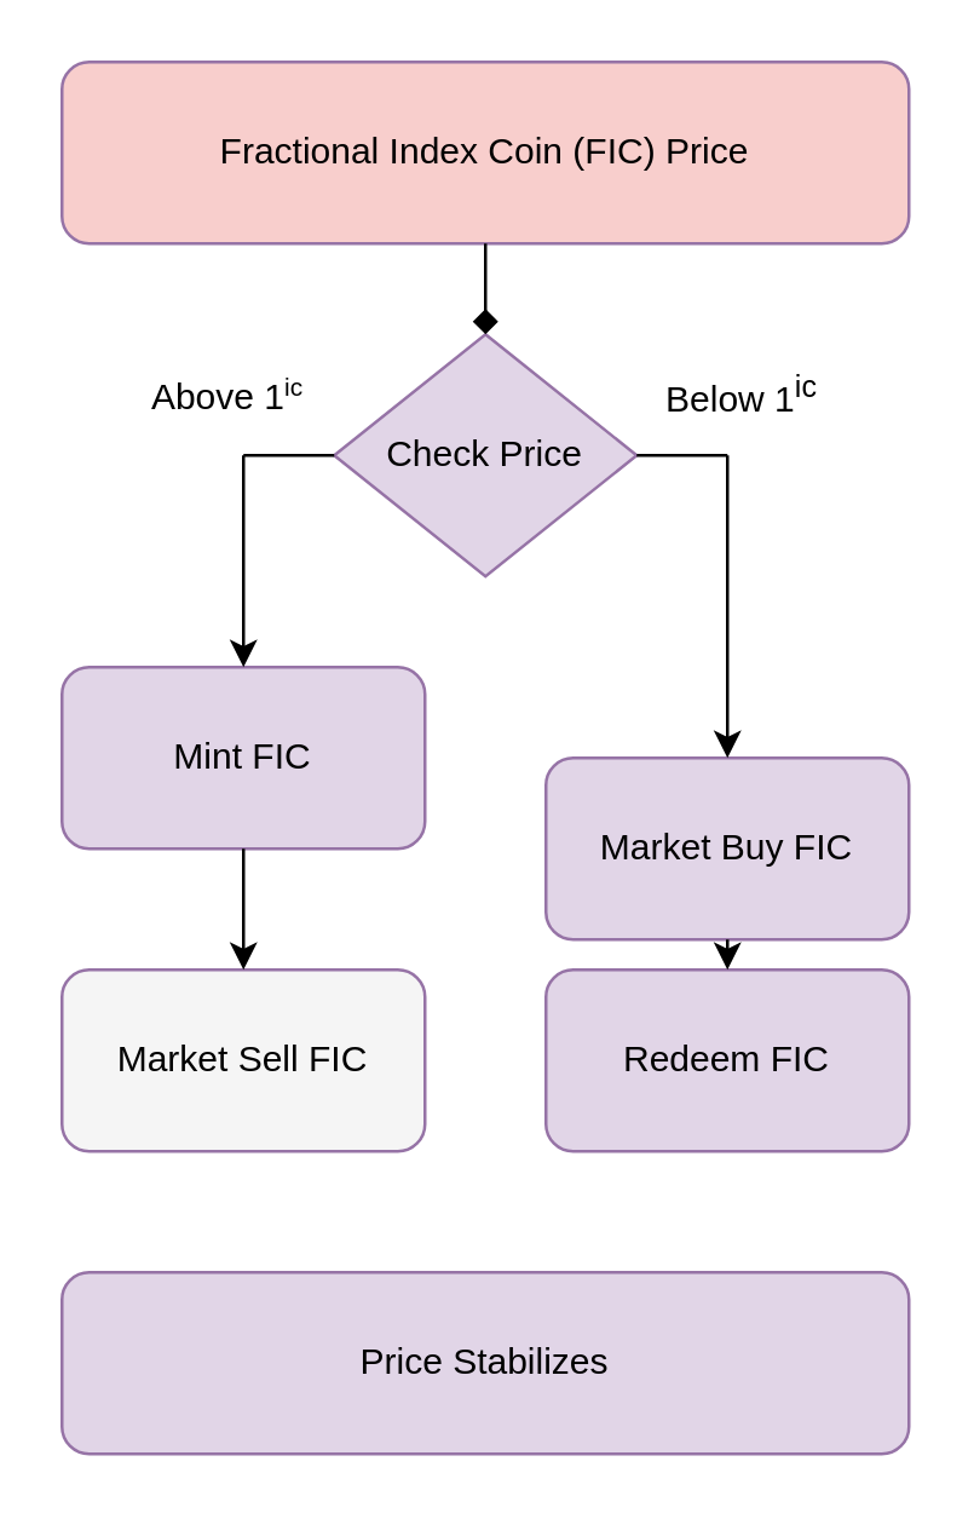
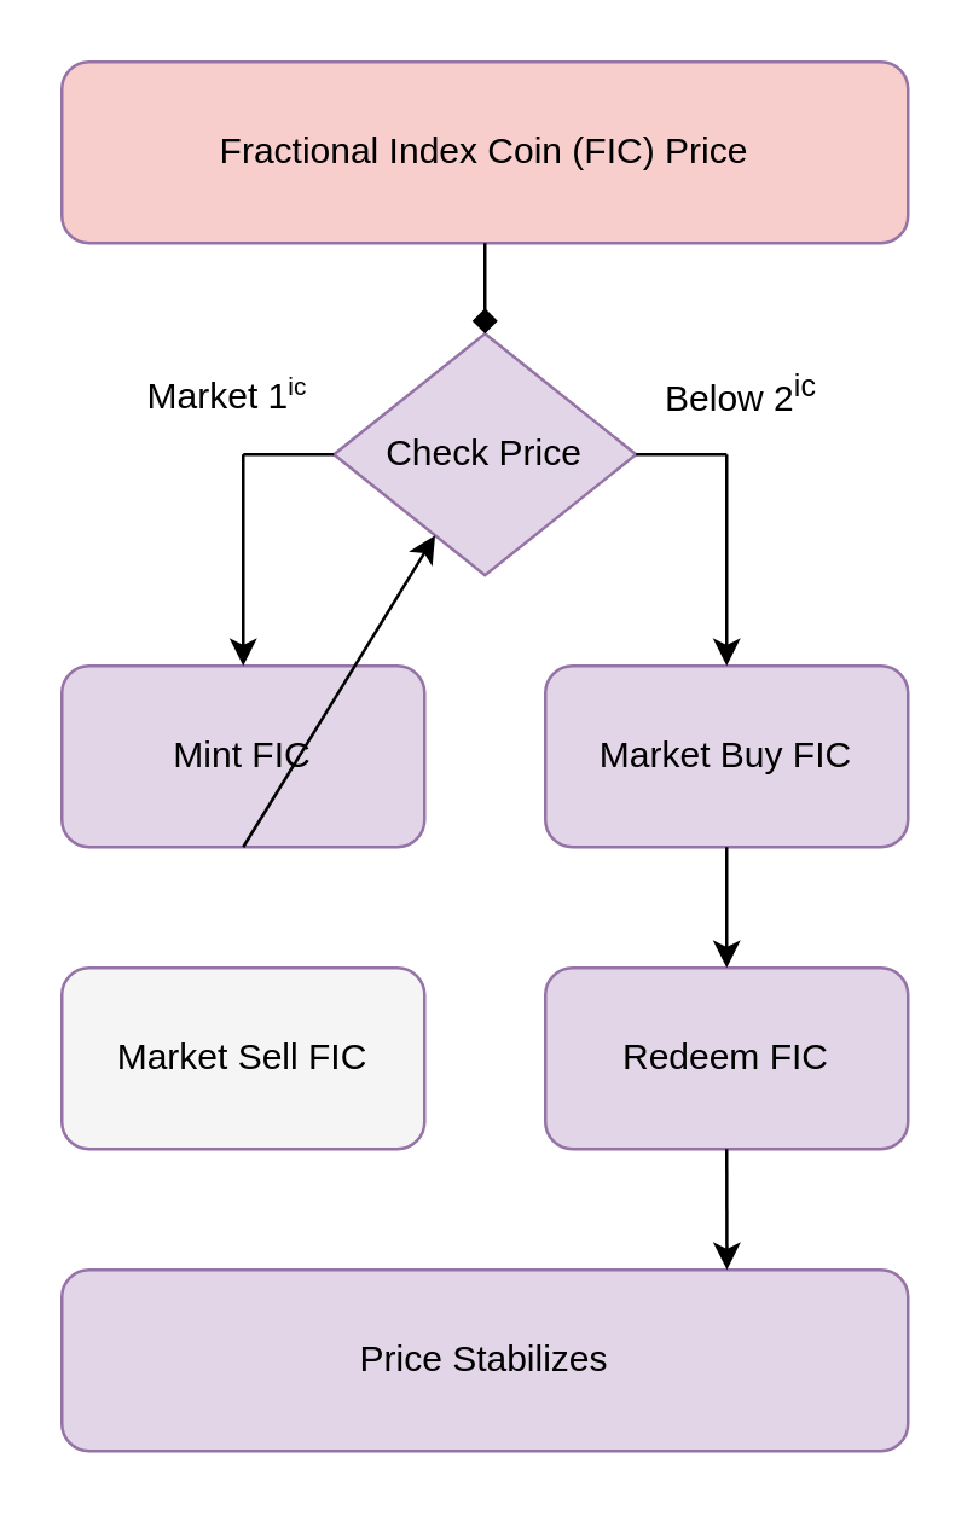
  <mxCell id="0" />
  <mxCell id="1" parent="0" />
  <mxCell id="2" value="Fractional Index Coin (FIC) Price" style="rounded=1;whiteSpace=wrap;html=1;fillColor=#f8cecc;strokeColor=#9673a6;" parent="1" vertex="1"><mxGeometry x="20" y="20" width="280" height="60" as="geometry" /></mxCell>
  <mxCell id="3" value="Mint FIC" style="rounded=1;whiteSpace=wrap;html=1;fillColor=#e1d5e7;strokeColor=#9673a6;" parent="1" vertex="1"><mxGeometry x="20" y="220" width="120" height="60" as="geometry" /></mxCell>
- <mxCell id="4" value="Market Buy FIC" style="rounded=1;whiteSpace=wrap;html=1;fillColor=#e1d5e7;strokeColor=#9673a6;" parent="1" vertex="1"><mxGeometry x="180" y="250" width="120" height="60" as="geometry" /></mxCell>
+ <mxCell id="4" value="Market Buy FIC" style="rounded=1;whiteSpace=wrap;html=1;fillColor=#e1d5e7;strokeColor=#9673a6;" parent="1" vertex="1"><mxGeometry x="180" y="220" width="120" height="60" as="geometry" /></mxCell>
  <mxCell id="5" value="Market Sell FIC" style="rounded=1;whiteSpace=wrap;html=1;fillColor=#f5f5f5;strokeColor=#9673a6;" parent="1" vertex="1"><mxGeometry x="20" y="320" width="120" height="60" as="geometry" /></mxCell>
  <mxCell id="6" value="Redeem FIC" style="rounded=1;whiteSpace=wrap;html=1;fillColor=#e1d5e7;strokeColor=#9673a6;" parent="1" vertex="1"><mxGeometry x="180" y="320" width="120" height="60" as="geometry" /></mxCell>
  <mxCell id="7" value="Price Stabilizes" style="rounded=1;whiteSpace=wrap;html=1;fillColor=#e1d5e7;strokeColor=#9673a6;" parent="1" vertex="1"><mxGeometry x="20" y="420" width="280" height="60" as="geometry" /></mxCell>
  <mxCell id="8" value="Check Price" style="rhombus;whiteSpace=wrap;html=1;fillColor=#e1d5e7;strokeColor=#9673a6;" parent="1" vertex="1"><mxGeometry x="110" y="110" width="100" height="80" as="geometry" /></mxCell>
  <mxCell id="9" value="" style="endArrow=classic;html=1;" parent="1" edge="1"><mxGeometry width="50" height="50" relative="1" as="geometry"><mxPoint x="80" y="150" as="sourcePoint" /><mxPoint x="80" y="220" as="targetPoint" /></mxGeometry></mxCell>
  <mxCell id="10" value="" style="endArrow=classic;html=1;entryX=0.5;entryY=0;entryDx=0;entryDy=0;" parent="1" target="4" edge="1"><mxGeometry width="50" height="50" relative="1" as="geometry"><mxPoint x="240" y="150" as="sourcePoint" /><mxPoint x="310" y="120" as="targetPoint" /></mxGeometry></mxCell>
  <mxCell id="11" value="" style="endArrow=none;html=1;entryX=0;entryY=0.5;entryDx=0;entryDy=0;" parent="1" target="8" edge="1"><mxGeometry width="50" height="50" relative="1" as="geometry"><mxPoint x="80" y="150" as="sourcePoint" /><mxPoint x="120" y="100" as="targetPoint" /></mxGeometry></mxCell>
  <mxCell id="12" value="" style="endArrow=none;html=1;exitX=1;exitY=0.5;exitDx=0;exitDy=0;" parent="1" source="8" edge="1"><mxGeometry width="50" height="50" relative="1" as="geometry"><mxPoint x="280" y="160" as="sourcePoint" /><mxPoint x="240" y="150" as="targetPoint" /></mxGeometry></mxCell>
  <mxCell id="13" value="" style="endArrow=diamond;html=1;exitX=0.5;exitY=1;exitDx=0;exitDy=0;entryX=0.5;entryY=0;entryDx=0;entryDy=0;" parent="1" source="2" target="8" edge="1"><mxGeometry width="50" height="50" relative="1" as="geometry"><mxPoint x="360" y="140" as="sourcePoint" /><mxPoint x="410" y="90" as="targetPoint" /></mxGeometry></mxCell>
- <mxCell id="14" value="" style="endArrow=classic;html=1;exitX=0.5;exitY=1;exitDx=0;exitDy=0;entryX=0.5;entryY=0;entryDx=0;entryDy=0;" parent="1" source="3" target="5" edge="1"><mxGeometry width="50" height="50" relative="1" as="geometry"><mxPoint x="-70" y="310" as="sourcePoint" /><mxPoint x="-20" y="260" as="targetPoint" /></mxGeometry></mxCell>
+ <mxCell id="14" value="" style="endArrow=classic;html=1;exitX=0.5;exitY=1;exitDx=0;exitDy=0;" parent="1" source="3" target="8" edge="1"><mxGeometry width="50" height="50" relative="1" as="geometry"><mxPoint x="-70" y="310" as="sourcePoint" /><mxPoint x="-20" y="260" as="targetPoint" /></mxGeometry></mxCell>
  <mxCell id="15" value="" style="endArrow=classic;html=1;exitX=0.5;exitY=1;exitDx=0;exitDy=0;" parent="1" source="4" edge="1"><mxGeometry width="50" height="50" relative="1" as="geometry"><mxPoint x="370" y="320" as="sourcePoint" /><mxPoint x="240" y="320" as="targetPoint" /></mxGeometry></mxCell>
- <mxCell id="17" value="Above 1&lt;span style=&quot;font-size: 10px&quot;&gt;&lt;sup&gt;ic&lt;/sup&gt;&lt;/span&gt;" style="text;html=1;strokeColor=none;fillColor=none;align=center;verticalAlign=middle;whiteSpace=wrap;rounded=0;" parent="1" vertex="1"><mxGeometry x="40" y="120" width="70" height="20" as="geometry" /></mxCell>
- <mxCell id="18" value="Below 1&lt;sup&gt;ic&lt;/sup&gt;" style="text;html=1;strokeColor=none;fillColor=none;align=center;verticalAlign=middle;whiteSpace=wrap;rounded=0;" parent="1" vertex="1"><mxGeometry x="210" y="120" width="70" height="20" as="geometry" /></mxCell>
+ <mxCell id="16" value="" style="endArrow=classic;html=1;exitX=0.5;exitY=1;exitDx=0;exitDy=0;entryX=0.786;entryY=0;entryDx=0;entryDy=0;entryPerimeter=0;" parent="1" source="6" target="7" edge="1"><mxGeometry width="50" height="50" relative="1" as="geometry"><mxPoint x="340" y="420" as="sourcePoint" /><mxPoint x="390" y="370" as="targetPoint" /></mxGeometry></mxCell>
+ <mxCell id="17" value="Market 1&lt;span style=&quot;font-size: 10px&quot;&gt;&lt;sup&gt;ic&lt;/sup&gt;&lt;/span&gt;" style="text;html=1;strokeColor=none;fillColor=none;align=center;verticalAlign=middle;whiteSpace=wrap;rounded=0;" parent="1" vertex="1"><mxGeometry x="40" y="120" width="70" height="20" as="geometry" /></mxCell>
+ <mxCell id="18" value="Below 2&lt;sup&gt;ic&lt;/sup&gt;" style="text;html=1;strokeColor=none;fillColor=none;align=center;verticalAlign=middle;whiteSpace=wrap;rounded=0;" parent="1" vertex="1"><mxGeometry x="210" y="120" width="70" height="20" as="geometry" /></mxCell>
